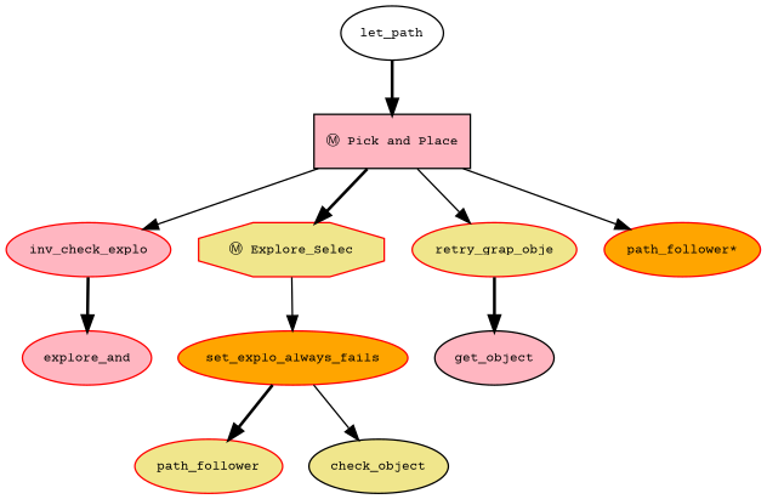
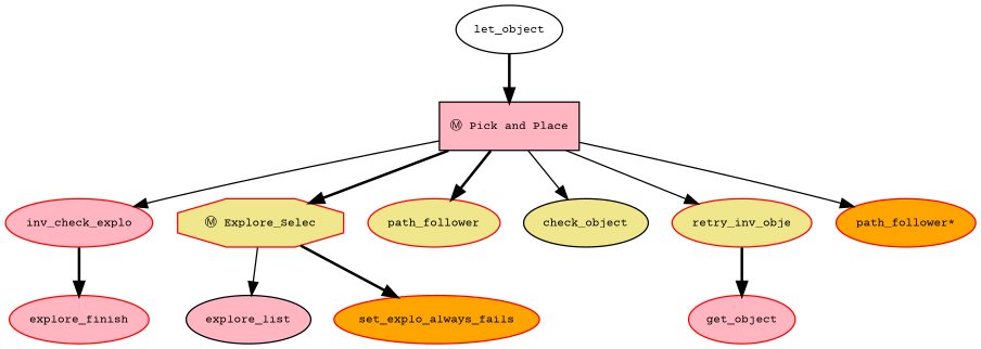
  digraph {
    fontname="Courier Prime"
    ordering=out
    node [color=red fillcolor=lightpink fontcolor=black fontname="Courier Prime" fontsize=9 shape=ellipse style=filled]
    edge [fontname="Courier Prime" style=solid]
    n1 [color=black label="Ⓜ Pick and Place" shape=box]
    n2 [label=inv_check_explo]
    n3 [fillcolor=khaki label="Ⓜ Explore_Selec" shape=octagon]
    n4 [fillcolor=khaki label=path_follower]
    n5 [color=black fillcolor=khaki label=check_object]
-   n6 [fillcolor=khaki label=retry_grap_obje]
+   n6 [fillcolor=khaki label=retry_inv_obje]
    n7 [fillcolor=orange label="path_follower*"]
-   n8 [label=explore_and]
+   n8 [label=explore_finish]
+   n9 [color=black label=explore_list]
    n10 [fillcolor=orange label=set_explo_always_fails]
-   n11 [color=black label=get_object]
-   n12 [color=black fillcolor=white label=let_path]
+   n11 [label=get_object]
+   n12 [color=black fillcolor=white label=let_object]
    n1 -> n2
    n1 -> n3 [style=bold]
-   n10 -> n4 [style=bold]
-   n10 -> n5
+   n1 -> n4 [style=bold]
+   n1 -> n5
    n1 -> n6
    n1 -> n7
    n2 -> n8 [style=bold]
-   n3 -> n10
+   n3 -> n9
+   n3 -> n10 [style=bold]
    n6 -> n11 [style=bold]
    n12 -> n1 [style=bold]
  }
